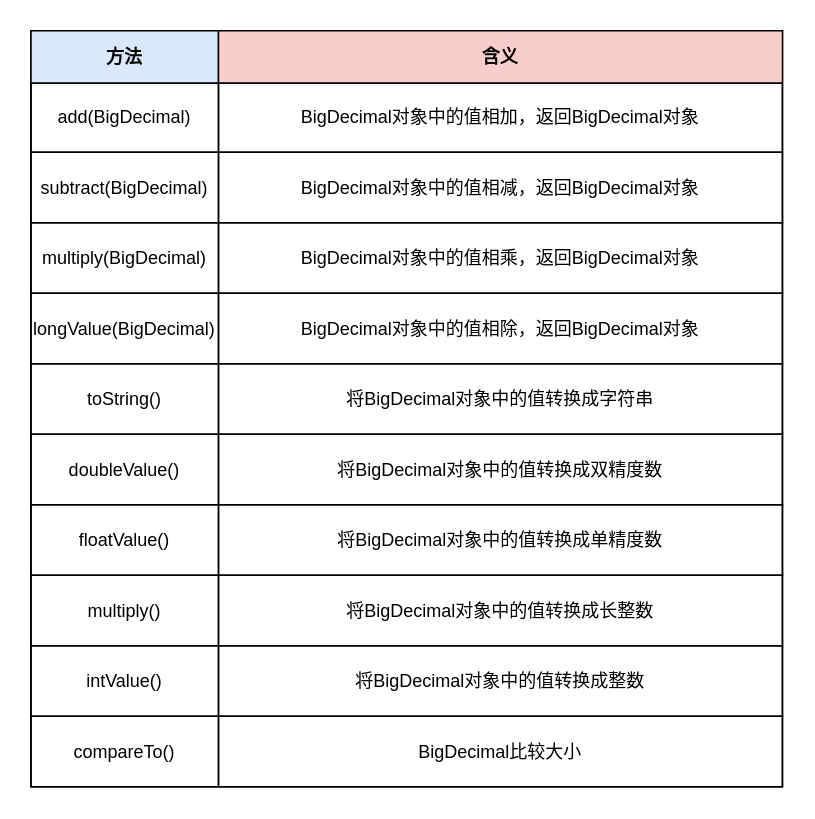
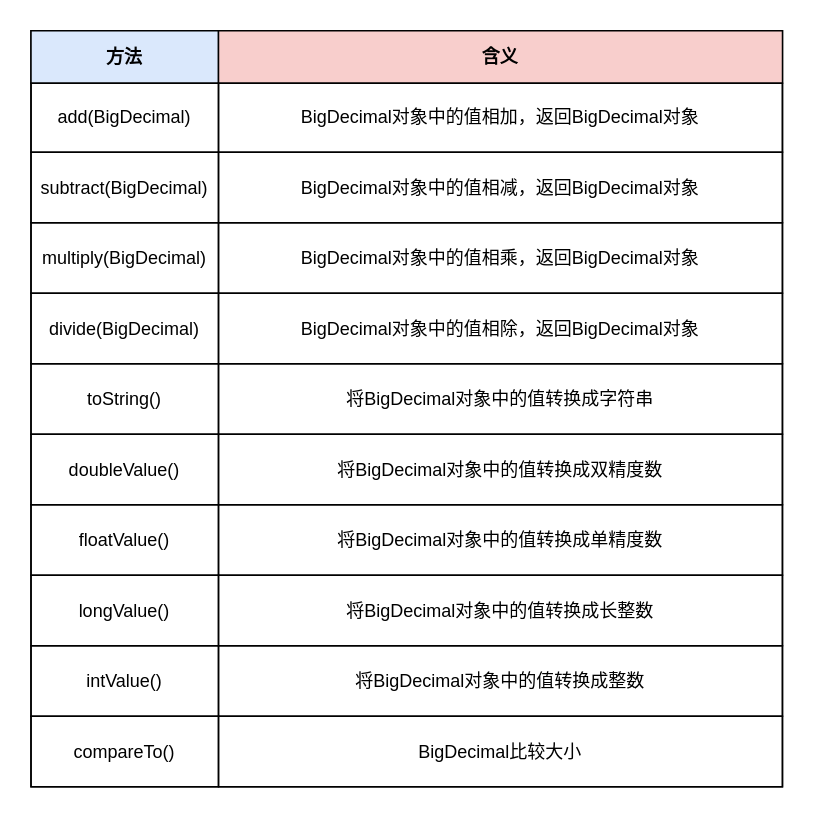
  <mxCell id="0" />
  <mxCell id="1" parent="0" />
  <mxCell id="2" value="" style="childLayout=tableLayout;recursiveResize=0;shadow=0;fillColor=none;" vertex="1" parent="1"><mxGeometry x="20" y="20" width="500.95" height="504" as="geometry" /></mxCell>
  <mxCell id="3" value="" style="shape=tableRow;horizontal=0;startSize=0;swimlaneHead=0;swimlaneBody=0;top=0;left=0;bottom=0;right=0;dropTarget=0;collapsible=0;recursiveResize=0;expand=0;fontStyle=0;fillColor=none;strokeColor=inherit;" vertex="1" parent="2"><mxGeometry width="500.95" height="35" as="geometry" /></mxCell>
  <mxCell id="4" value="方法" style="connectable=0;recursiveResize=0;strokeColor=inherit;fillColor=#dae8fc;align=center;whiteSpace=wrap;html=1;fontStyle=1;" vertex="1" parent="3"><mxGeometry width="125" height="35" as="geometry"><mxRectangle width="125" height="35" as="alternateBounds" /></mxGeometry></mxCell>
  <mxCell id="5" value="含义" style="connectable=0;recursiveResize=0;strokeColor=inherit;fillColor=#f8cecc;align=center;whiteSpace=wrap;html=1;fontStyle=1;" vertex="1" parent="3"><mxGeometry x="125" width="376" height="35" as="geometry"><mxRectangle width="376" height="35" as="alternateBounds" /></mxGeometry></mxCell>
  <mxCell id="6" style="shape=tableRow;horizontal=0;startSize=0;swimlaneHead=0;swimlaneBody=0;top=0;left=0;bottom=0;right=0;dropTarget=0;collapsible=0;recursiveResize=0;expand=0;fontStyle=0;fillColor=none;strokeColor=inherit;" vertex="1" parent="2"><mxGeometry y="35" width="500.95" height="46" as="geometry" /></mxCell>
  <mxCell id="7" value="add(BigDecimal)" style="connectable=0;recursiveResize=0;strokeColor=inherit;fillColor=none;align=center;whiteSpace=wrap;html=1;" vertex="1" parent="6"><mxGeometry width="125" height="46" as="geometry"><mxRectangle width="125" height="46" as="alternateBounds" /></mxGeometry></mxCell>
  <mxCell id="8" value="BigDecimal对象中的值相加，返回BigDecimal对象" style="connectable=0;recursiveResize=0;strokeColor=inherit;fillColor=none;align=center;whiteSpace=wrap;html=1;" vertex="1" parent="6"><mxGeometry x="125" width="376" height="46" as="geometry"><mxRectangle width="376" height="46" as="alternateBounds" /></mxGeometry></mxCell>
  <mxCell id="9" style="shape=tableRow;horizontal=0;startSize=0;swimlaneHead=0;swimlaneBody=0;top=0;left=0;bottom=0;right=0;dropTarget=0;collapsible=0;recursiveResize=0;expand=0;fontStyle=0;fillColor=none;strokeColor=inherit;" vertex="1" parent="2"><mxGeometry y="81" width="500.95" height="47" as="geometry" /></mxCell>
  <mxCell id="10" value="subtract(BigDecimal)" style="connectable=0;recursiveResize=0;strokeColor=inherit;fillColor=none;align=center;whiteSpace=wrap;html=1;" vertex="1" parent="9"><mxGeometry width="125" height="47" as="geometry"><mxRectangle width="125" height="47" as="alternateBounds" /></mxGeometry></mxCell>
  <mxCell id="11" value="BigDecimal对象中的值相减，返回BigDecimal对象" style="connectable=0;recursiveResize=0;strokeColor=inherit;fillColor=none;align=center;whiteSpace=wrap;html=1;" vertex="1" parent="9"><mxGeometry x="125" width="376" height="47" as="geometry"><mxRectangle width="376" height="47" as="alternateBounds" /></mxGeometry></mxCell>
  <mxCell id="12" style="shape=tableRow;horizontal=0;startSize=0;swimlaneHead=0;swimlaneBody=0;top=0;left=0;bottom=0;right=0;dropTarget=0;collapsible=0;recursiveResize=0;expand=0;fontStyle=0;fillColor=none;strokeColor=inherit;" vertex="1" parent="2"><mxGeometry y="128" width="500.95" height="47" as="geometry" /></mxCell>
  <mxCell id="13" value="multiply(BigDecimal)" style="connectable=0;recursiveResize=0;strokeColor=inherit;fillColor=none;align=center;whiteSpace=wrap;html=1;" vertex="1" parent="12"><mxGeometry width="125" height="47" as="geometry"><mxRectangle width="125" height="47" as="alternateBounds" /></mxGeometry></mxCell>
  <mxCell id="14" value="BigDecimal对象中的值相乘，返回BigDecimal对象" style="connectable=0;recursiveResize=0;strokeColor=inherit;fillColor=none;align=center;whiteSpace=wrap;html=1;" vertex="1" parent="12"><mxGeometry x="125" width="376" height="47" as="geometry"><mxRectangle width="376" height="47" as="alternateBounds" /></mxGeometry></mxCell>
  <mxCell id="15" style="shape=tableRow;horizontal=0;startSize=0;swimlaneHead=0;swimlaneBody=0;top=0;left=0;bottom=0;right=0;dropTarget=0;collapsible=0;recursiveResize=0;expand=0;fontStyle=0;fillColor=none;strokeColor=inherit;" vertex="1" parent="2"><mxGeometry y="175" width="500.95" height="47" as="geometry" /></mxCell>
- <mxCell id="16" value="longValue(BigDecimal)" style="connectable=0;recursiveResize=0;strokeColor=inherit;fillColor=none;align=center;whiteSpace=wrap;html=1;" vertex="1" parent="15"><mxGeometry width="125" height="47" as="geometry"><mxRectangle width="125" height="47" as="alternateBounds" /></mxGeometry></mxCell>
+ <mxCell id="16" value="divide(BigDecimal)" style="connectable=0;recursiveResize=0;strokeColor=inherit;fillColor=none;align=center;whiteSpace=wrap;html=1;" vertex="1" parent="15"><mxGeometry width="125" height="47" as="geometry"><mxRectangle width="125" height="47" as="alternateBounds" /></mxGeometry></mxCell>
  <mxCell id="17" value="BigDecimal对象中的值相除，返回BigDecimal对象" style="connectable=0;recursiveResize=0;strokeColor=inherit;fillColor=none;align=center;whiteSpace=wrap;html=1;" vertex="1" parent="15"><mxGeometry x="125" width="376" height="47" as="geometry"><mxRectangle width="376" height="47" as="alternateBounds" /></mxGeometry></mxCell>
  <mxCell id="18" style="shape=tableRow;horizontal=0;startSize=0;swimlaneHead=0;swimlaneBody=0;top=0;left=0;bottom=0;right=0;dropTarget=0;collapsible=0;recursiveResize=0;expand=0;fontStyle=0;fillColor=none;strokeColor=inherit;" vertex="1" parent="2"><mxGeometry y="222" width="500.95" height="47" as="geometry" /></mxCell>
  <mxCell id="19" value="toString()" style="connectable=0;recursiveResize=0;strokeColor=inherit;fillColor=none;align=center;whiteSpace=wrap;html=1;" vertex="1" parent="18"><mxGeometry width="125" height="47" as="geometry"><mxRectangle width="125" height="47" as="alternateBounds" /></mxGeometry></mxCell>
  <mxCell id="20" value="将BigDecimal对象中的值转换成字符串" style="connectable=0;recursiveResize=0;strokeColor=inherit;fillColor=none;align=center;whiteSpace=wrap;html=1;" vertex="1" parent="18"><mxGeometry x="125" width="376" height="47" as="geometry"><mxRectangle width="376" height="47" as="alternateBounds" /></mxGeometry></mxCell>
  <mxCell id="21" style="shape=tableRow;horizontal=0;startSize=0;swimlaneHead=0;swimlaneBody=0;top=0;left=0;bottom=0;right=0;dropTarget=0;collapsible=0;recursiveResize=0;expand=0;fontStyle=0;fillColor=none;strokeColor=inherit;" vertex="1" parent="2"><mxGeometry y="269" width="500.95" height="47" as="geometry" /></mxCell>
  <mxCell id="22" value="doubleValue()" style="connectable=0;recursiveResize=0;strokeColor=inherit;fillColor=none;align=center;whiteSpace=wrap;html=1;" vertex="1" parent="21"><mxGeometry width="125" height="47" as="geometry"><mxRectangle width="125" height="47" as="alternateBounds" /></mxGeometry></mxCell>
  <mxCell id="23" value="将BigDecimal对象中的值转换成双精度数" style="connectable=0;recursiveResize=0;strokeColor=inherit;fillColor=none;align=center;whiteSpace=wrap;html=1;" vertex="1" parent="21"><mxGeometry x="125" width="376" height="47" as="geometry"><mxRectangle width="376" height="47" as="alternateBounds" /></mxGeometry></mxCell>
  <mxCell id="24" style="shape=tableRow;horizontal=0;startSize=0;swimlaneHead=0;swimlaneBody=0;top=0;left=0;bottom=0;right=0;dropTarget=0;collapsible=0;recursiveResize=0;expand=0;fontStyle=0;fillColor=none;strokeColor=inherit;" vertex="1" parent="2"><mxGeometry y="316" width="500.95" height="47" as="geometry" /></mxCell>
  <mxCell id="25" value="floatValue()" style="connectable=0;recursiveResize=0;strokeColor=inherit;fillColor=none;align=center;whiteSpace=wrap;html=1;" vertex="1" parent="24"><mxGeometry width="125" height="47" as="geometry"><mxRectangle width="125" height="47" as="alternateBounds" /></mxGeometry></mxCell>
  <mxCell id="26" value="将BigDecimal对象中的值转换成单精度数" style="connectable=0;recursiveResize=0;strokeColor=inherit;fillColor=none;align=center;whiteSpace=wrap;html=1;" vertex="1" parent="24"><mxGeometry x="125" width="376" height="47" as="geometry"><mxRectangle width="376" height="47" as="alternateBounds" /></mxGeometry></mxCell>
  <mxCell id="27" style="shape=tableRow;horizontal=0;startSize=0;swimlaneHead=0;swimlaneBody=0;top=0;left=0;bottom=0;right=0;dropTarget=0;collapsible=0;recursiveResize=0;expand=0;fontStyle=0;fillColor=none;strokeColor=inherit;" vertex="1" parent="2"><mxGeometry y="363" width="500.95" height="47" as="geometry" /></mxCell>
- <mxCell id="28" value="multiply()" style="connectable=0;recursiveResize=0;strokeColor=inherit;fillColor=none;align=center;whiteSpace=wrap;html=1;" vertex="1" parent="27"><mxGeometry width="125" height="47" as="geometry"><mxRectangle width="125" height="47" as="alternateBounds" /></mxGeometry></mxCell>
+ <mxCell id="28" value="longValue()" style="connectable=0;recursiveResize=0;strokeColor=inherit;fillColor=none;align=center;whiteSpace=wrap;html=1;" vertex="1" parent="27"><mxGeometry width="125" height="47" as="geometry"><mxRectangle width="125" height="47" as="alternateBounds" /></mxGeometry></mxCell>
  <mxCell id="29" value="将BigDecimal对象中的值转换成长整数" style="connectable=0;recursiveResize=0;strokeColor=inherit;fillColor=none;align=center;whiteSpace=wrap;html=1;" vertex="1" parent="27"><mxGeometry x="125" width="376" height="47" as="geometry"><mxRectangle width="376" height="47" as="alternateBounds" /></mxGeometry></mxCell>
  <mxCell id="30" style="shape=tableRow;horizontal=0;startSize=0;swimlaneHead=0;swimlaneBody=0;top=0;left=0;bottom=0;right=0;dropTarget=0;collapsible=0;recursiveResize=0;expand=0;fontStyle=0;fillColor=none;strokeColor=inherit;" vertex="1" parent="2"><mxGeometry y="410" width="500.95" height="47" as="geometry" /></mxCell>
  <mxCell id="31" value="intValue()" style="connectable=0;recursiveResize=0;strokeColor=inherit;fillColor=none;align=center;whiteSpace=wrap;html=1;" vertex="1" parent="30"><mxGeometry width="125" height="47" as="geometry"><mxRectangle width="125" height="47" as="alternateBounds" /></mxGeometry></mxCell>
  <mxCell id="32" value="将BigDecimal对象中的值转换成整数" style="connectable=0;recursiveResize=0;strokeColor=inherit;fillColor=none;align=center;whiteSpace=wrap;html=1;" vertex="1" parent="30"><mxGeometry x="125" width="376" height="47" as="geometry"><mxRectangle width="376" height="47" as="alternateBounds" /></mxGeometry></mxCell>
  <mxCell id="33" style="shape=tableRow;horizontal=0;startSize=0;swimlaneHead=0;swimlaneBody=0;top=0;left=0;bottom=0;right=0;dropTarget=0;collapsible=0;recursiveResize=0;expand=0;fontStyle=0;fillColor=none;strokeColor=inherit;" vertex="1" parent="2"><mxGeometry y="457" width="500.95" height="47" as="geometry" /></mxCell>
  <mxCell id="34" value="compareTo()" style="connectable=0;recursiveResize=0;strokeColor=inherit;fillColor=none;align=center;whiteSpace=wrap;html=1;" vertex="1" parent="33"><mxGeometry width="125" height="47" as="geometry"><mxRectangle width="125" height="47" as="alternateBounds" /></mxGeometry></mxCell>
  <mxCell id="35" value="BigDecimal比较大小" style="connectable=0;recursiveResize=0;strokeColor=inherit;fillColor=none;align=center;whiteSpace=wrap;html=1;" vertex="1" parent="33"><mxGeometry x="125" width="376" height="47" as="geometry"><mxRectangle width="376" height="47" as="alternateBounds" /></mxGeometry></mxCell>
